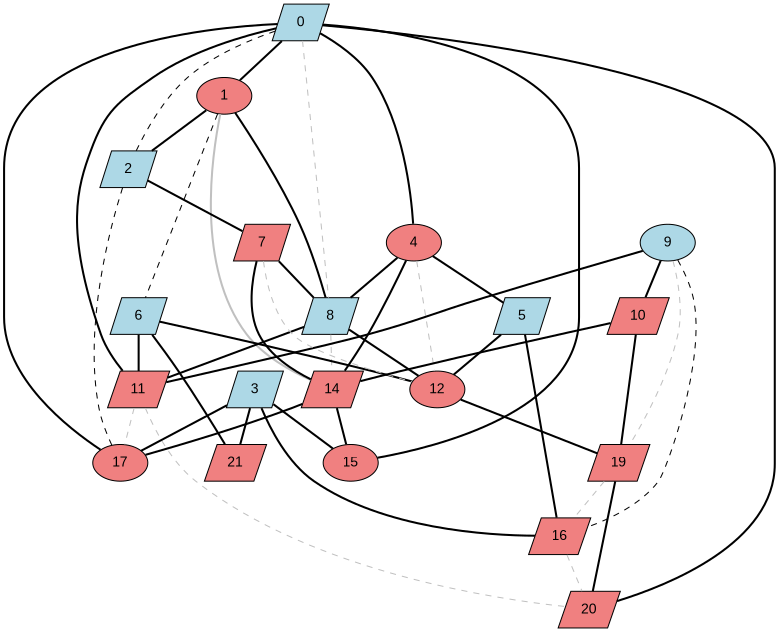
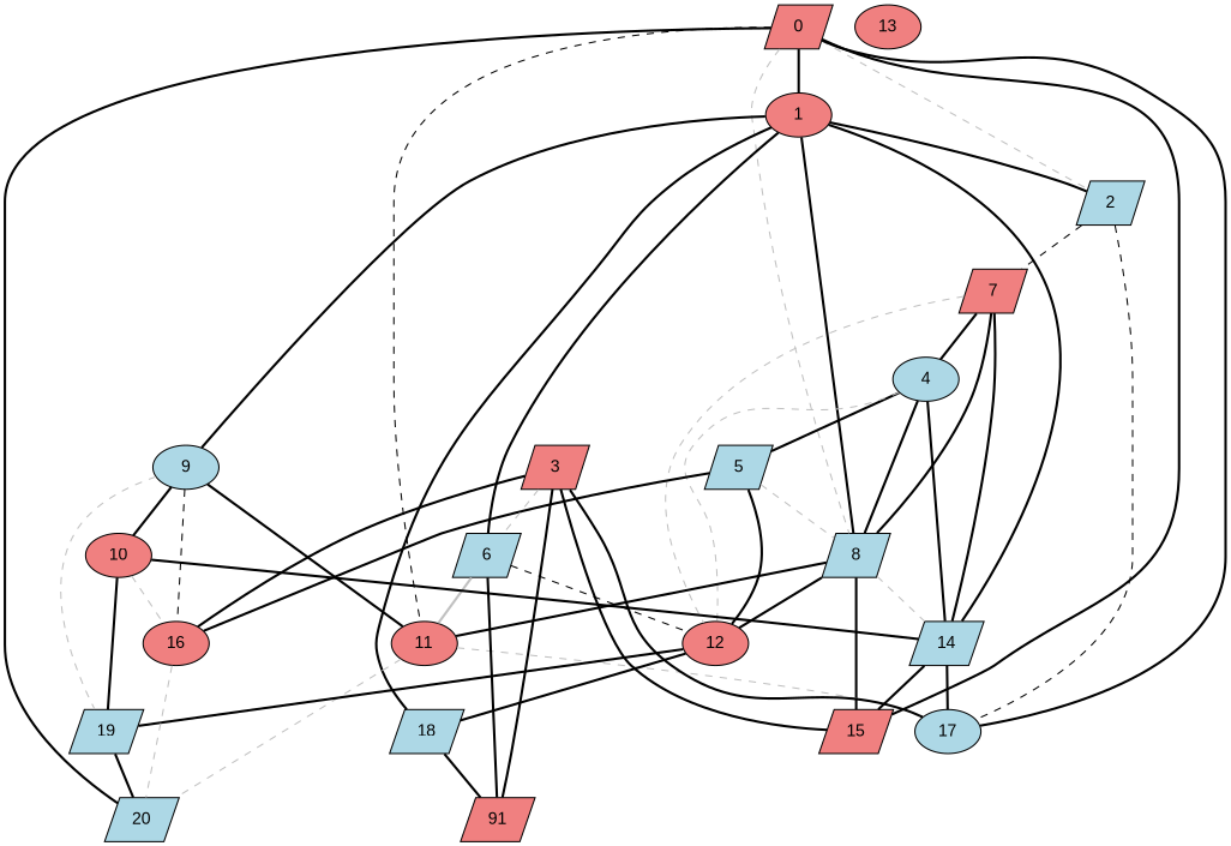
  graph {
    node [fillcolor=lightcoral fontname=Arial shape=parallelogram style=filled]
    edge [color=black style=bold]
-   0 [fillcolor=lightblue]
+   0
    1 [shape=ellipse]
    2 [fillcolor=lightblue]
-   4 [shape=ellipse]
+   4 [fillcolor=lightblue shape=ellipse]
    8 [fillcolor=lightblue]
-   11
-   15 [shape=ellipse]
-   17 [shape=ellipse]
-   20
+   11 [shape=ellipse]
+   15
+   17 [fillcolor=lightblue shape=ellipse]
+   20 [fillcolor=lightblue]
    6 [fillcolor=lightblue]
    9 [fillcolor=lightblue shape=ellipse]
-   14
+   14 [fillcolor=lightblue]
+   18 [fillcolor=lightblue]
    7
    5 [fillcolor=lightblue]
    12 [shape=ellipse]
-   21
-   16
-   10
-   19
-   3 [fillcolor=lightblue]
+   21 [label=91]
+   16 [shape=ellipse]
+   10 [shape=ellipse]
+   19 [fillcolor=lightblue]
+   3
+   13 [shape=ellipse]
    0 -- 1
-   0 -- 2 [style=dashed]
-   0 -- 4
+   0 -- 2 [color=gray style=dashed]
+   7 -- 4
    0 -- 8 [color=gray style=dashed]
-   0 -- 11
+   0 -- 11 [style=dashed]
    0 -- 15
    0 -- 17
    0 -- 20
    1 -- 2
    1 -- 8
-   1 -- 6 [style=dashed]
-   1 -- 14 [color=gray]
+   1 -- 6
+   1 -- 9
+   1 -- 14
+   1 -- 18
    2 -- 17 [style=dashed]
-   2 -- 7
+   2 -- 7 [style=dashed]
    4 -- 8
    4 -- 14
    4 -- 5
    4 -- 12 [color=gray style=dashed]
    8 -- 11
+   8 -- 15
    8 -- 14 [color=gray style=dashed]
    8 -- 12
    11 -- 17 [color=gray style=dashed]
    11 -- 20 [color=gray style=dashed]
-   6 -- 11
-   6 -- 12
+   6 -- 11 [color=gray]
+   6 -- 12 [style=dashed]
    6 -- 21
    9 -- 11
    9 -- 16 [style=dashed]
    9 -- 10
    9 -- 19 [color=gray style=dashed]
    14 -- 15
    14 -- 17
+   18 -- 21
    7 -- 8
    7 -- 14
    7 -- 12 [color=gray style=dashed]
+   5 -- 8 [color=gray style=dashed]
    5 -- 12
    5 -- 16
+   12 -- 18
    12 -- 19
    16 -- 20 [color=gray style=dashed]
    10 -- 14
-   19 -- 16 [color=gray style=dashed]
+   10 -- 16 [color=gray style=dashed]
    10 -- 19
    19 -- 20
    3 -- 15
    3 -- 17
+   3 -- 6 [color=gray style=dashed]
    3 -- 21
    3 -- 16
  }
